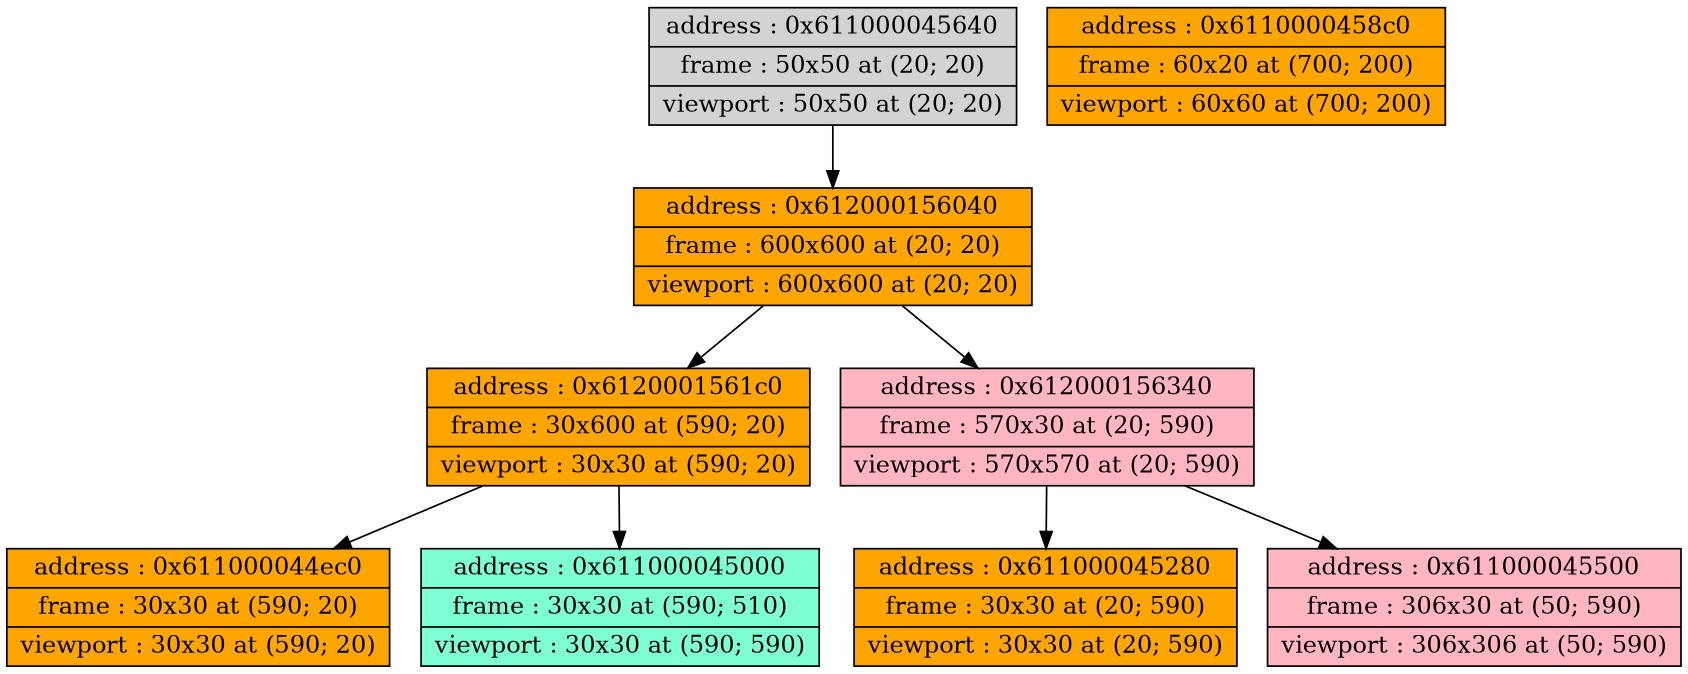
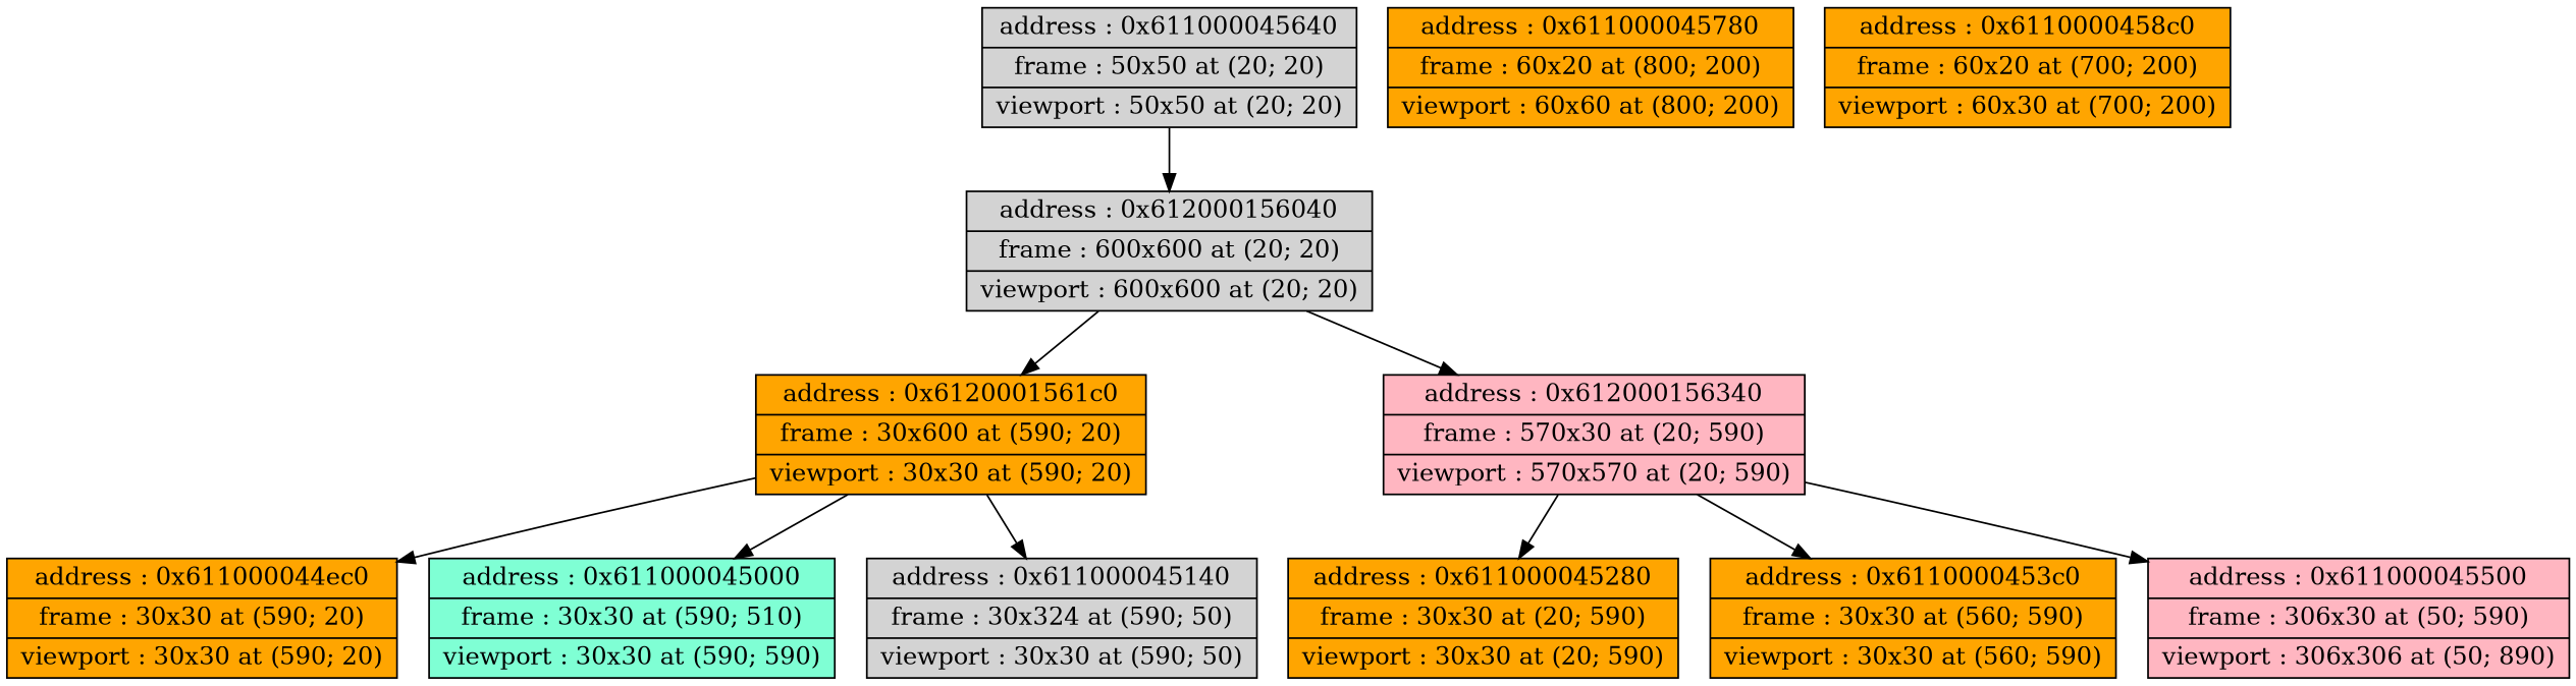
  digraph {
    node [fillcolor=orange shape=record style=filled]
    edge [color=black]
-   n1 [label="{address : 0x612000156040 |frame : 600x600 at (20; 20) |viewport : 600x600 at (20; 20)}"]
+   n1 [fillcolor=lightgrey label="{address : 0x612000156040 |frame : 600x600 at (20; 20) |viewport : 600x600 at (20; 20)}"]
    n2 [label="{address : 0x6120001561c0 |frame : 30x600 at (590; 20) |viewport : 30x30 at (590; 20)}"]
    n3 [fillcolor=lightpink label="{address : 0x612000156340 |frame : 570x30 at (20; 590) |viewport : 570x570 at (20; 590)}"]
    n4 [label="{address : 0x611000044ec0 |frame : 30x30 at (590; 20) |viewport : 30x30 at (590; 20)}"]
    n5 [fillcolor=aquamarine label="{address : 0x611000045000 |frame : 30x30 at (590; 510) |viewport : 30x30 at (590; 590)}"]
+   n6 [fillcolor=lightgrey label="{address : 0x611000045140 |frame : 30x324 at (590; 50) |viewport : 30x30 at (590; 50)}"]
    n7 [label="{address : 0x611000045280 |frame : 30x30 at (20; 590) |viewport : 30x30 at (20; 590)}"]
-   n9 [fillcolor=lightpink label="{address : 0x611000045500 |frame : 306x30 at (50; 590) |viewport : 306x306 at (50; 590)}"]
+   n8 [label="{address : 0x6110000453c0 |frame : 30x30 at (560; 590) |viewport : 30x30 at (560; 590)}"]
+   n9 [fillcolor=lightpink label="{address : 0x611000045500 |frame : 306x30 at (50; 590) |viewport : 306x306 at (50; 890)}"]
    n10 [fillcolor=lightgrey label="{address : 0x611000045640 |frame : 50x50 at (20; 20) |viewport : 50x50 at (20; 20)}"]
-   n12 [label="{address : 0x6110000458c0 |frame : 60x20 at (700; 200) |viewport : 60x60 at (700; 200)}"]
+   n11 [label="{address : 0x611000045780 |frame : 60x20 at (800; 200) |viewport : 60x60 at (800; 200)}"]
+   n12 [label="{address : 0x6110000458c0 |frame : 60x20 at (700; 200) |viewport : 60x30 at (700; 200)}"]
    n1 -> n2
    n1 -> n3
    n2 -> n4
    n2 -> n5
+   n2 -> n6
    n3 -> n7
+   n3 -> n8
    n3 -> n9
    n10 -> n1
  }
